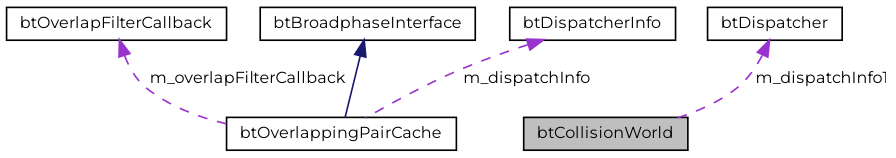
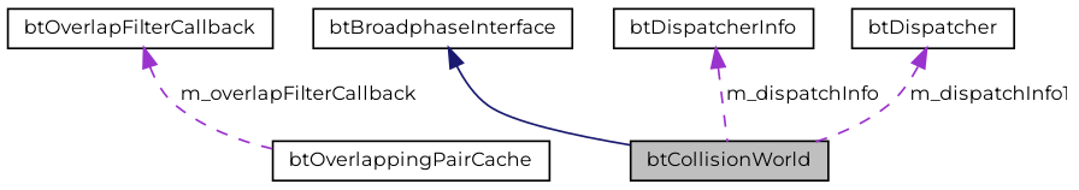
  digraph {
    fontname=Montserrat
    node [color=black fillcolor=white fontname=Montserrat fontsize=10 shape=record style=filled]
    edge [color=darkorchid3 dir=back fontname=Montserrat fontsize=10 labelfontname=Helvetica labelfontsize=10 style=dashed]
    n1 [fillcolor=grey75 fontcolor=black height=0.2 label=btCollisionWorld width=0.4]
    n2 [height=0.2 label=btOverlappingPairCache width=0.4]
    n3 [height=0.2 label=btBroadphaseInterface width=0.4]
    n4 [height=0.2 label=btOverlapFilterCallback width=0.4]
    n5 [height=0.2 label=btDispatcherInfo width=0.4]
    n6 [height=0.2 label=btDispatcher width=0.4]
-   n3 -> n2 [color=midnightblue style=solid]
+   n3 -> n1 [color=midnightblue style=solid]
    n4 -> n2 [label=" m_overlapFilterCallback"]
-   n5 -> n2 [label=" m_dispatchInfo"]
+   n5 -> n1 [label=" m_dispatchInfo"]
    n6 -> n1 [label=" m_dispatchInfo1"]
  }
